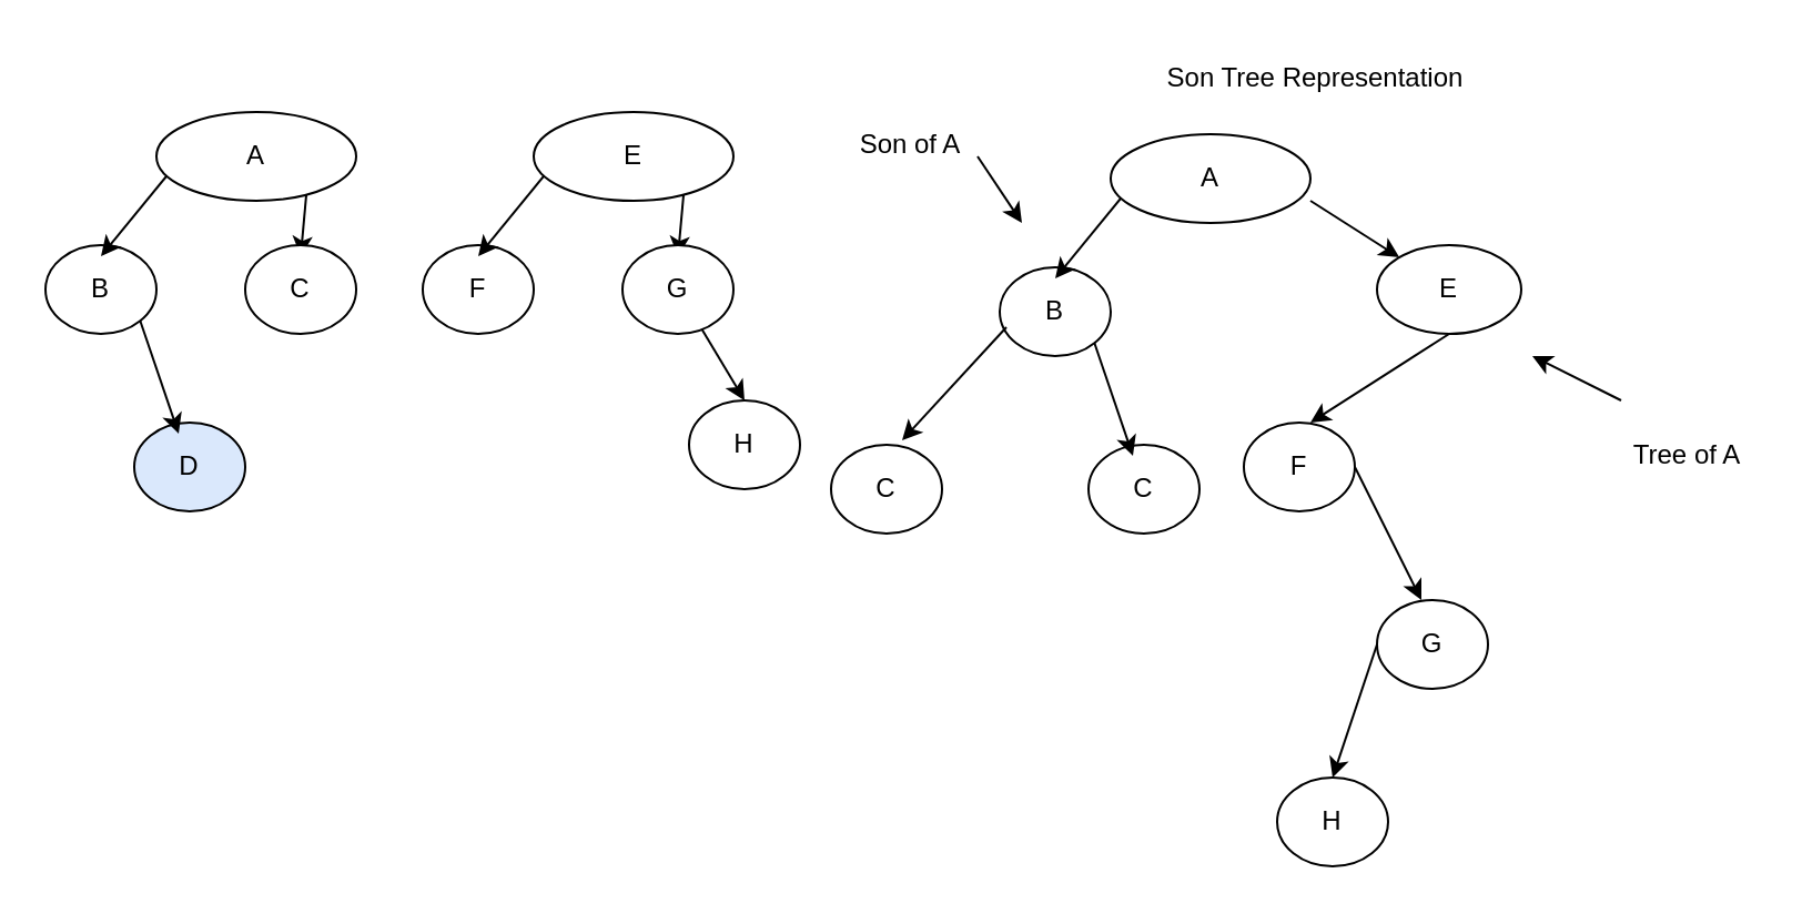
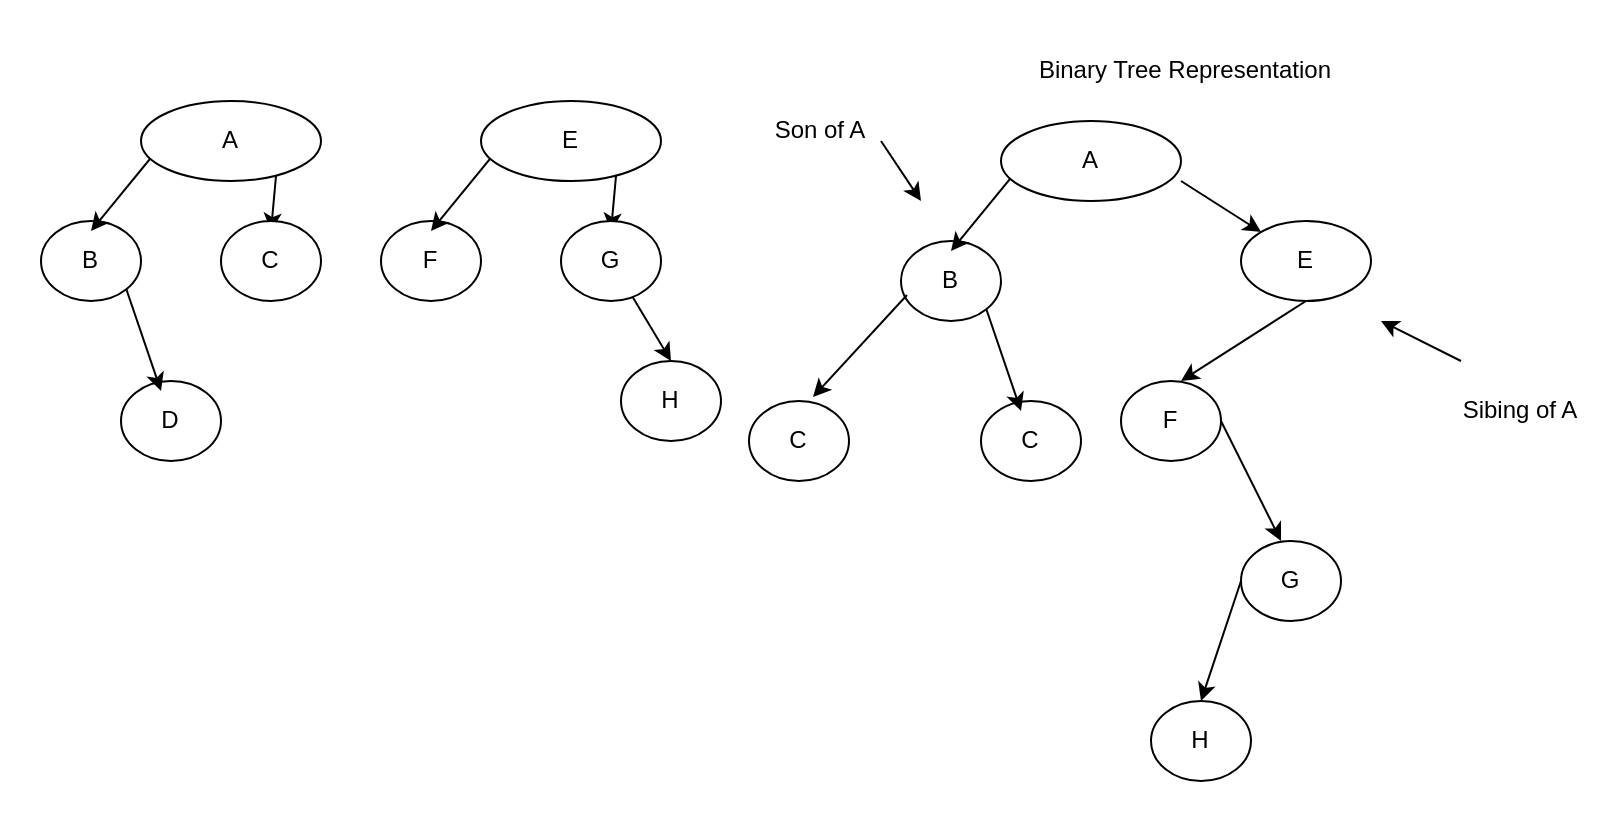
  <mxCell id="0" />
  <mxCell id="1" parent="0" />
  <mxCell id="2" value="B" style="ellipse;whiteSpace=wrap;html=1;" vertex="1" parent="1"><mxGeometry x="20" y="110" width="50" height="40" as="geometry" /></mxCell>
- <mxCell id="3" value="D" style="ellipse;whiteSpace=wrap;html=1;fillColor=#dae8fc;" vertex="1" parent="1"><mxGeometry x="60" y="190" width="50" height="40" as="geometry" /></mxCell>
+ <mxCell id="3" value="D" style="ellipse;whiteSpace=wrap;html=1;" vertex="1" parent="1"><mxGeometry x="60" y="190" width="50" height="40" as="geometry" /></mxCell>
  <mxCell id="4" value="" style="endArrow=classic;html=1;rounded=0;entryX=0.5;entryY=0;entryDx=0;entryDy=0;exitX=1;exitY=1;exitDx=0;exitDy=0;" edge="1" parent="1" source="2"><mxGeometry width="50" height="50" relative="1" as="geometry"><mxPoint x="190" y="210" as="sourcePoint" /><mxPoint x="80" y="195" as="targetPoint" /></mxGeometry></mxCell>
  <mxCell id="5" value="" style="endArrow=classic;html=1;rounded=0;entryX=0.5;entryY=0;entryDx=0;entryDy=0;exitX=0;exitY=0.5;exitDx=0;exitDy=0;" edge="1" parent="1"><mxGeometry width="50" height="50" relative="1" as="geometry"><mxPoint x="90" y="60" as="sourcePoint" /><mxPoint x="45" y="115" as="targetPoint" /></mxGeometry></mxCell>
  <mxCell id="6" value="" style="endArrow=classic;html=1;rounded=0;entryX=0.5;entryY=0;entryDx=0;entryDy=0;" edge="1" parent="1"><mxGeometry width="50" height="50" relative="1" as="geometry"><mxPoint x="138.183" y="79.987" as="sourcePoint" /><mxPoint x="135" y="115" as="targetPoint" /></mxGeometry></mxCell>
  <mxCell id="7" value="A" style="ellipse;whiteSpace=wrap;html=1;" vertex="1" parent="1"><mxGeometry x="70" y="50" width="90" height="40" as="geometry" /></mxCell>
  <mxCell id="8" value="C" style="ellipse;whiteSpace=wrap;html=1;" vertex="1" parent="1"><mxGeometry x="110" y="110" width="50" height="40" as="geometry" /></mxCell>
  <mxCell id="9" value="F" style="ellipse;whiteSpace=wrap;html=1;" vertex="1" parent="1"><mxGeometry x="190" y="110" width="50" height="40" as="geometry" /></mxCell>
  <mxCell id="10" value="H" style="ellipse;whiteSpace=wrap;html=1;" vertex="1" parent="1"><mxGeometry x="310" y="180" width="50" height="40" as="geometry" /></mxCell>
  <mxCell id="11" value="" style="endArrow=classic;html=1;rounded=0;entryX=0.5;entryY=0;entryDx=0;entryDy=0;" edge="1" parent="1" source="15" target="10"><mxGeometry width="50" height="50" relative="1" as="geometry"><mxPoint x="360" y="210" as="sourcePoint" /><mxPoint x="250" y="195" as="targetPoint" /></mxGeometry></mxCell>
  <mxCell id="12" value="" style="endArrow=classic;html=1;rounded=0;entryX=0.5;entryY=0;entryDx=0;entryDy=0;exitX=0;exitY=0.5;exitDx=0;exitDy=0;" edge="1" parent="1"><mxGeometry width="50" height="50" relative="1" as="geometry"><mxPoint x="260" y="60" as="sourcePoint" /><mxPoint x="215" y="115" as="targetPoint" /></mxGeometry></mxCell>
  <mxCell id="13" value="" style="endArrow=classic;html=1;rounded=0;entryX=0.5;entryY=0;entryDx=0;entryDy=0;" edge="1" parent="1"><mxGeometry width="50" height="50" relative="1" as="geometry"><mxPoint x="308.183" y="79.987" as="sourcePoint" /><mxPoint x="305" y="115" as="targetPoint" /></mxGeometry></mxCell>
  <mxCell id="14" value="E" style="ellipse;whiteSpace=wrap;html=1;" vertex="1" parent="1"><mxGeometry x="240" y="50" width="90" height="40" as="geometry" /></mxCell>
  <mxCell id="15" value="G" style="ellipse;whiteSpace=wrap;html=1;" vertex="1" parent="1"><mxGeometry x="280" y="110" width="50" height="40" as="geometry" /></mxCell>
- <mxCell id="16" value="Son Tree Representation" style="text;html=1;align=center;verticalAlign=middle;whiteSpace=wrap;rounded=0;" vertex="1" parent="1"><mxGeometry x="490" y="20" width="205" height="30" as="geometry" /></mxCell>
+ <mxCell id="16" value="Binary Tree Representation" style="text;html=1;align=center;verticalAlign=middle;whiteSpace=wrap;rounded=0;" vertex="1" parent="1"><mxGeometry x="490" y="20" width="205" height="30" as="geometry" /></mxCell>
  <mxCell id="17" value="B" style="ellipse;whiteSpace=wrap;html=1;" vertex="1" parent="1"><mxGeometry x="450" y="120" width="50" height="40" as="geometry" /></mxCell>
  <mxCell id="18" value="C" style="ellipse;whiteSpace=wrap;html=1;" vertex="1" parent="1"><mxGeometry x="490" y="200" width="50" height="40" as="geometry" /></mxCell>
  <mxCell id="19" value="" style="endArrow=classic;html=1;rounded=0;entryX=0.5;entryY=0;entryDx=0;entryDy=0;exitX=1;exitY=1;exitDx=0;exitDy=0;" edge="1" parent="1" source="17"><mxGeometry width="50" height="50" relative="1" as="geometry"><mxPoint x="620" y="220" as="sourcePoint" /><mxPoint x="510" y="205" as="targetPoint" /></mxGeometry></mxCell>
  <mxCell id="20" value="" style="endArrow=classic;html=1;rounded=0;entryX=0.5;entryY=0;entryDx=0;entryDy=0;exitX=0;exitY=0.5;exitDx=0;exitDy=0;" edge="1" parent="1"><mxGeometry width="50" height="50" relative="1" as="geometry"><mxPoint x="520" y="70" as="sourcePoint" /><mxPoint x="475" y="125" as="targetPoint" /></mxGeometry></mxCell>
  <mxCell id="21" value="" style="endArrow=classic;html=1;rounded=0;entryX=0.64;entryY=-0.05;entryDx=0;entryDy=0;exitX=0.06;exitY=0.675;exitDx=0;exitDy=0;exitPerimeter=0;entryPerimeter=0;" edge="1" parent="1" source="17" target="23"><mxGeometry width="50" height="50" relative="1" as="geometry"><mxPoint x="568.183" y="89.987" as="sourcePoint" /><mxPoint x="565" y="125" as="targetPoint" /></mxGeometry></mxCell>
  <mxCell id="22" value="A" style="ellipse;whiteSpace=wrap;html=1;" vertex="1" parent="1"><mxGeometry x="500" y="60" width="90" height="40" as="geometry" /></mxCell>
  <mxCell id="23" value="C" style="ellipse;whiteSpace=wrap;html=1;" vertex="1" parent="1"><mxGeometry x="374" y="200" width="50" height="40" as="geometry" /></mxCell>
  <mxCell id="24" value="" style="endArrow=classic;html=1;rounded=0;exitX=0.5;exitY=1;exitDx=0;exitDy=0;" edge="1" parent="1" source="26"><mxGeometry width="50" height="50" relative="1" as="geometry"><mxPoint x="620" y="140" as="sourcePoint" /><mxPoint x="590" y="190" as="targetPoint" /></mxGeometry></mxCell>
  <mxCell id="25" value="" style="endArrow=classic;html=1;rounded=0;exitX=1;exitY=0.5;exitDx=0;exitDy=0;" edge="1" parent="1" source="29"><mxGeometry width="50" height="50" relative="1" as="geometry"><mxPoint x="693.183" y="129.987" as="sourcePoint" /><mxPoint x="640" y="270" as="targetPoint" /></mxGeometry></mxCell>
  <mxCell id="26" value="E" style="ellipse;whiteSpace=wrap;html=1;" vertex="1" parent="1"><mxGeometry x="620" y="110" width="65" height="40" as="geometry" /></mxCell>
  <mxCell id="27" value="G" style="ellipse;whiteSpace=wrap;html=1;" vertex="1" parent="1"><mxGeometry x="620" y="270" width="50" height="40" as="geometry" /></mxCell>
  <mxCell id="28" value="" style="endArrow=classic;html=1;rounded=0;" edge="1" parent="1" target="26"><mxGeometry width="50" height="50" relative="1" as="geometry"><mxPoint x="590" y="90" as="sourcePoint" /><mxPoint x="640" y="40" as="targetPoint" /></mxGeometry></mxCell>
  <mxCell id="29" value="F" style="ellipse;whiteSpace=wrap;html=1;" vertex="1" parent="1"><mxGeometry x="560" y="190" width="50" height="40" as="geometry" /></mxCell>
  <mxCell id="30" value="H" style="ellipse;whiteSpace=wrap;html=1;" vertex="1" parent="1"><mxGeometry x="575" y="350" width="50" height="40" as="geometry" /></mxCell>
  <mxCell id="31" value="" style="endArrow=classic;html=1;rounded=0;entryX=0.5;entryY=0;entryDx=0;entryDy=0;exitX=0;exitY=0.5;exitDx=0;exitDy=0;" edge="1" parent="1" source="27" target="30"><mxGeometry width="50" height="50" relative="1" as="geometry"><mxPoint x="326" y="158" as="sourcePoint" /><mxPoint x="345" y="190" as="targetPoint" /></mxGeometry></mxCell>
- <mxCell id="32" value="Tree of A" style="text;html=1;align=center;verticalAlign=middle;whiteSpace=wrap;rounded=0;" vertex="1" parent="1"><mxGeometry x="730" y="190" width="60" height="30" as="geometry" /></mxCell>
+ <mxCell id="32" value="Sibing of A" style="text;html=1;align=center;verticalAlign=middle;whiteSpace=wrap;rounded=0;" vertex="1" parent="1"><mxGeometry x="730" y="190" width="60" height="30" as="geometry" /></mxCell>
  <mxCell id="33" value="" style="endArrow=classic;html=1;rounded=0;" edge="1" parent="1"><mxGeometry width="50" height="50" relative="1" as="geometry"><mxPoint x="730" y="180" as="sourcePoint" /><mxPoint x="690" y="160" as="targetPoint" /></mxGeometry></mxCell>
  <mxCell id="34" value="Son of A" style="text;html=1;align=center;verticalAlign=middle;whiteSpace=wrap;rounded=0;" vertex="1" parent="1"><mxGeometry x="380" y="50" width="60" height="30" as="geometry" /></mxCell>
  <mxCell id="35" value="" style="endArrow=classic;html=1;rounded=0;" edge="1" parent="1"><mxGeometry width="50" height="50" relative="1" as="geometry"><mxPoint x="440" y="70" as="sourcePoint" /><mxPoint x="460" y="100" as="targetPoint" /></mxGeometry></mxCell>
